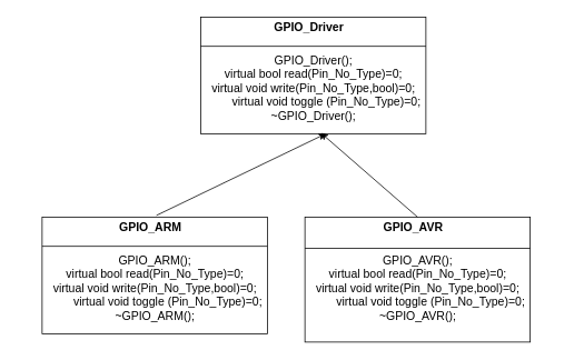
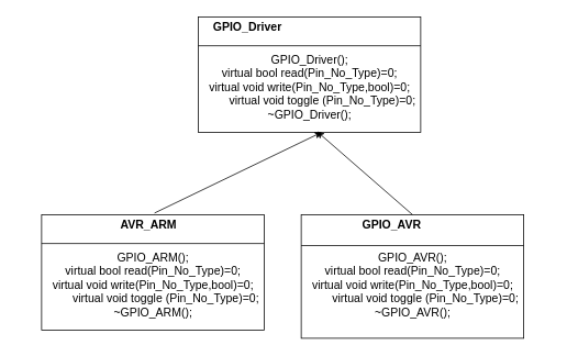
  <mxCell id="0" />
  <mxCell id="1" parent="0" />
  <mxCell id="2" value="" style="rounded=0;whiteSpace=wrap;html=1;" parent="1" vertex="1"><mxGeometry x="240" y="20" width="270" height="140" as="geometry" /></mxCell>
  <mxCell id="3" value="" style="endArrow=none;html=1;entryX=1;entryY=0.25;entryDx=0;entryDy=0;exitX=0;exitY=0.25;exitDx=0;exitDy=0;" parent="1" source="2" target="2" edge="1"><mxGeometry width="50" height="50" relative="1" as="geometry"><mxPoint x="270" y="50" as="sourcePoint" /><mxPoint x="390" y="50" as="targetPoint" /></mxGeometry></mxCell>
- <mxCell id="4" value="&lt;b&gt;&lt;font style=&quot;font-size: 14px&quot;&gt;GPIO_Driver&lt;/font&gt;&lt;/b&gt;" style="text;html=1;strokeColor=none;fillColor=none;align=center;verticalAlign=middle;whiteSpace=wrap;rounded=0;" parent="1" vertex="1"><mxGeometry x="335" y="22" width="70" height="20" as="geometry" /></mxCell>
+ <mxCell id="4" value="&lt;b&gt;&lt;font style=&quot;font-size: 14px&quot;&gt;GPIO_Driver&lt;/font&gt;&lt;/b&gt;" style="text;html=1;strokeColor=none;fillColor=none;align=center;verticalAlign=middle;whiteSpace=wrap;rounded=0;" parent="1" vertex="1"><mxGeometry x="265" y="22" width="70" height="20" as="geometry" /></mxCell>
  <mxCell id="5" value="&lt;font style=&quot;font-size: 14px&quot;&gt;&lt;font style=&quot;font-size: 14px&quot;&gt;GPIO_Driver();&lt;br&gt;virtual bool read(Pin_No_Type)=0&lt;/font&gt;;&lt;br&gt;&lt;/font&gt;&lt;div style=&quot;font-size: 14px&quot;&gt;&lt;font style=&quot;font-size: 14px&quot;&gt;virtual void write(Pin_No_Type,bool)=0;&lt;/font&gt;&lt;/div&gt;&lt;div style=&quot;font-size: 14px&quot;&gt;&lt;font style=&quot;font-size: 14px&quot;&gt;&amp;nbsp; &amp;nbsp; &amp;nbsp; &amp;nbsp; virtual void toggle (Pin_No_Type)=0;&lt;/font&gt;&lt;/div&gt;&lt;div style=&quot;font-size: 14px&quot;&gt;&lt;span&gt;~GPIO_Driver();&lt;/span&gt;&lt;/div&gt;" style="text;html=1;strokeColor=none;fillColor=none;align=center;verticalAlign=middle;whiteSpace=wrap;rounded=0;" parent="1" vertex="1"><mxGeometry x="210" y="50" width="331" height="110" as="geometry" /></mxCell>
  <mxCell id="6" value="" style="rounded=0;whiteSpace=wrap;html=1;" parent="1" vertex="1"><mxGeometry x="365" y="260" width="270" height="150" as="geometry" /></mxCell>
  <mxCell id="7" value="" style="endArrow=none;html=1;entryX=1;entryY=0.25;entryDx=0;entryDy=0;exitX=0;exitY=0.25;exitDx=0;exitDy=0;" parent="1" source="6" target="6" edge="1"><mxGeometry width="50" height="50" relative="1" as="geometry"><mxPoint x="395" y="290" as="sourcePoint" /><mxPoint x="515" y="290" as="targetPoint" /></mxGeometry></mxCell>
- <mxCell id="8" value="&lt;b&gt;&lt;font style=&quot;font-size: 14px&quot;&gt;GPIO_AVR&lt;/font&gt;&lt;/b&gt;" style="text;html=1;strokeColor=none;fillColor=none;align=center;verticalAlign=middle;whiteSpace=wrap;rounded=0;" parent="1" vertex="1"><mxGeometry x="460" y="262" width="70" height="20" as="geometry" /></mxCell>
+ <mxCell id="8" value="&lt;b&gt;&lt;font style=&quot;font-size: 14px&quot;&gt;GPIO_AVR&lt;/font&gt;&lt;/b&gt;" style="text;html=1;strokeColor=none;fillColor=none;align=center;verticalAlign=middle;whiteSpace=wrap;rounded=0;" parent="1" vertex="1"><mxGeometry x="440" y="262" width="70" height="20" as="geometry" /></mxCell>
  <mxCell id="9" value="" style="rounded=0;whiteSpace=wrap;html=1;" parent="1" vertex="1"><mxGeometry x="50" y="260" width="270" height="140" as="geometry" /></mxCell>
  <mxCell id="10" value="" style="endArrow=none;html=1;entryX=1;entryY=0.25;entryDx=0;entryDy=0;exitX=0;exitY=0.25;exitDx=0;exitDy=0;" parent="1" source="9" target="9" edge="1"><mxGeometry width="50" height="50" relative="1" as="geometry"><mxPoint x="80" y="290" as="sourcePoint" /><mxPoint x="200" y="290" as="targetPoint" /></mxGeometry></mxCell>
- <mxCell id="11" value="&lt;b&gt;&lt;font style=&quot;font-size: 14px&quot;&gt;GPIO_ARM&lt;/font&gt;&lt;/b&gt;" style="text;html=1;strokeColor=none;fillColor=none;align=center;verticalAlign=middle;whiteSpace=wrap;rounded=0;" parent="1" vertex="1"><mxGeometry x="145" y="262" width="70" height="20" as="geometry" /></mxCell>
+ <mxCell id="11" value="&lt;b&gt;&lt;font style=&quot;font-size: 14px&quot;&gt;AVR_ARM&lt;/font&gt;&lt;/b&gt;" style="text;html=1;strokeColor=none;fillColor=none;align=center;verticalAlign=middle;whiteSpace=wrap;rounded=0;" parent="1" vertex="1"><mxGeometry x="145" y="262" width="70" height="20" as="geometry" /></mxCell>
  <mxCell id="12" value="&lt;font style=&quot;font-size: 14px&quot;&gt;&lt;font style=&quot;font-size: 14px&quot;&gt;GPIO_ARM();&lt;br&gt;virtual bool read(Pin_No_Type)=0&lt;/font&gt;;&lt;br&gt;&lt;/font&gt;&lt;div style=&quot;font-size: 14px&quot;&gt;&lt;font style=&quot;font-size: 14px&quot;&gt;virtual void write(Pin_No_Type,bool)=0;&lt;/font&gt;&lt;/div&gt;&lt;div style=&quot;font-size: 14px&quot;&gt;&lt;font style=&quot;font-size: 14px&quot;&gt;&amp;nbsp; &amp;nbsp; &amp;nbsp; &amp;nbsp; virtual void toggle (Pin_No_Type)=0;&lt;/font&gt;&lt;/div&gt;&lt;div style=&quot;font-size: 14px&quot;&gt;&lt;span&gt;~GPIO_ARM();&lt;/span&gt;&lt;/div&gt;" style="text;html=1;strokeColor=none;fillColor=none;align=center;verticalAlign=middle;whiteSpace=wrap;rounded=0;" parent="1" vertex="1"><mxGeometry x="20" y="290" width="331" height="110" as="geometry" /></mxCell>
  <mxCell id="13" value="&lt;font style=&quot;font-size: 14px&quot;&gt;&lt;font style=&quot;font-size: 14px&quot;&gt;GPIO_AVR();&lt;br&gt;virtual bool read(Pin_No_Type)=0&lt;/font&gt;;&lt;br&gt;&lt;/font&gt;&lt;div style=&quot;font-size: 14px&quot;&gt;&lt;font style=&quot;font-size: 14px&quot;&gt;virtual void write(Pin_No_Type,bool)=0;&lt;/font&gt;&lt;/div&gt;&lt;div style=&quot;font-size: 14px&quot;&gt;&lt;font style=&quot;font-size: 14px&quot;&gt;&amp;nbsp; &amp;nbsp; &amp;nbsp; &amp;nbsp; virtual void toggle (Pin_No_Type)=0;&lt;/font&gt;&lt;/div&gt;&lt;div style=&quot;font-size: 14px&quot;&gt;&lt;span&gt;~GPIO_AVR();&lt;/span&gt;&lt;/div&gt;" style="text;html=1;strokeColor=none;fillColor=none;align=center;verticalAlign=middle;whiteSpace=wrap;rounded=0;" parent="1" vertex="1"><mxGeometry x="335" y="290" width="331" height="110" as="geometry" /></mxCell>
  <mxCell id="14" value="" style="endArrow=classic;html=1;rounded=0;exitX=0.5;exitY=0;exitDx=0;exitDy=0;entryX=0.526;entryY=0.991;entryDx=0;entryDy=0;entryPerimeter=0;" edge="1" parent="1" source="6" target="5"><mxGeometry width="50" height="50" relative="1" as="geometry"><mxPoint x="340" y="220" as="sourcePoint" /><mxPoint x="390" y="170" as="targetPoint" /></mxGeometry></mxCell>
  <mxCell id="15" value="" style="endArrow=classic;html=1;rounded=0;exitX=0.6;exitY=-0.2;exitDx=0;exitDy=0;exitPerimeter=0;" edge="1" parent="1" source="11"><mxGeometry width="50" height="50" relative="1" as="geometry"><mxPoint x="340" y="220" as="sourcePoint" /><mxPoint x="390" y="160" as="targetPoint" /></mxGeometry></mxCell>
